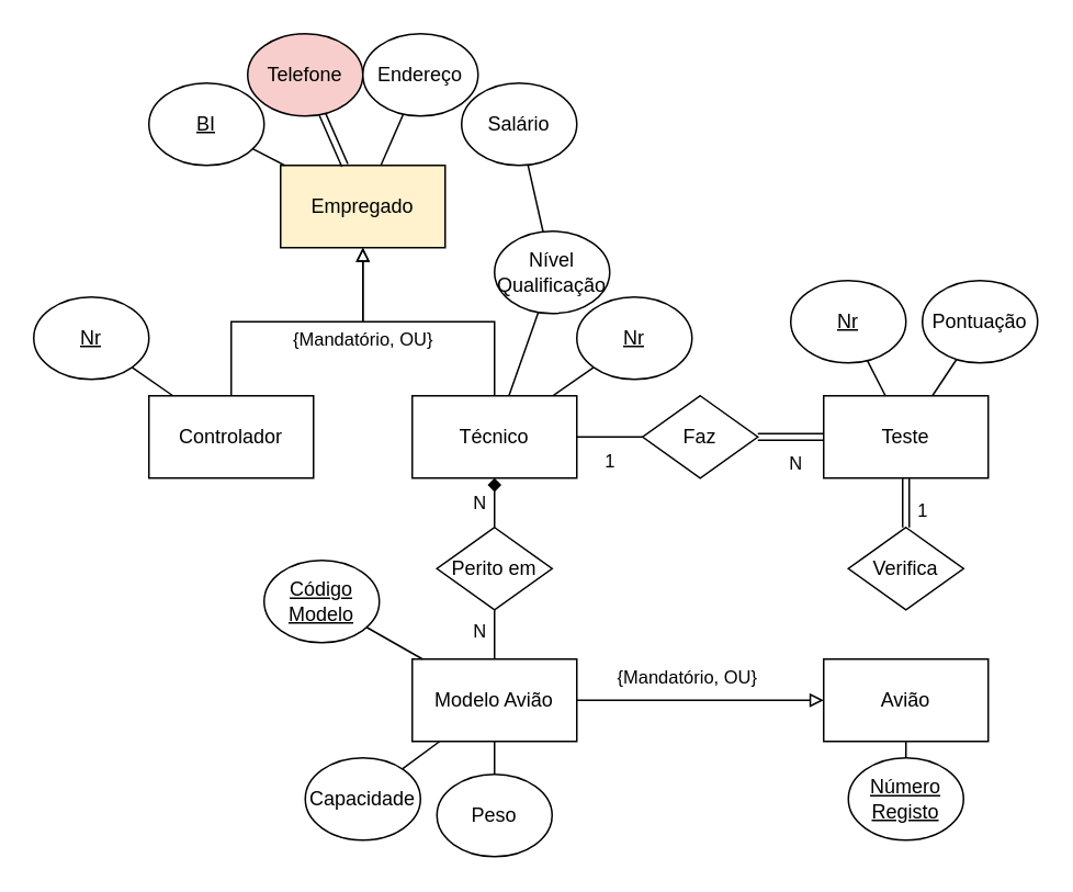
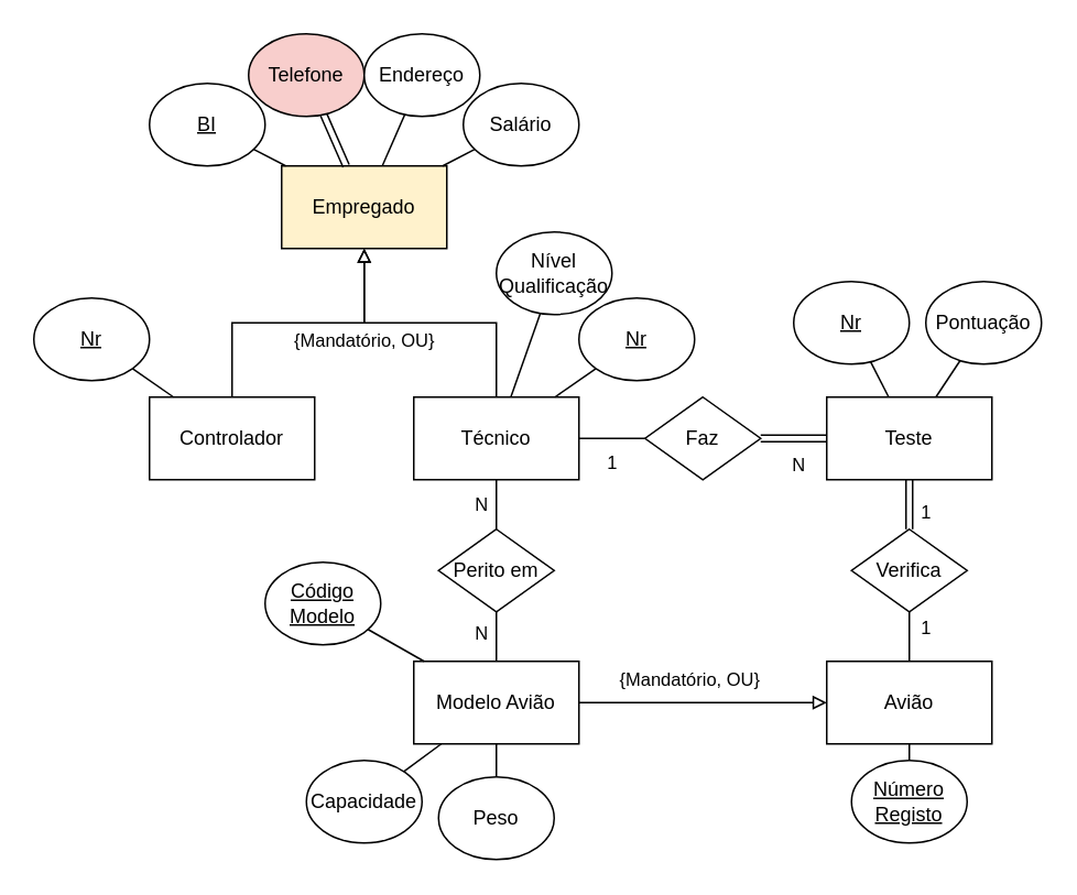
  <mxCell id="0" />
  <mxCell id="1" parent="0" />
  <mxCell id="2" value="Avião" style="rounded=0;whiteSpace=wrap;html=1;" vertex="1" parent="1"><mxGeometry x="500" y="400" width="100" height="50" as="geometry" /></mxCell>
  <mxCell id="3" style="rounded=0;orthogonalLoop=1;jettySize=auto;html=1;endArrow=none;startFill=0;" edge="1" parent="1" source="4" target="2"><mxGeometry relative="1" as="geometry" /></mxCell>
  <mxCell id="4" value="&lt;u&gt;Número&lt;/u&gt;&lt;div&gt;&lt;u&gt;Registo&lt;/u&gt;&lt;/div&gt;" style="ellipse;whiteSpace=wrap;html=1;" vertex="1" parent="1"><mxGeometry x="515" y="460" width="70" height="50" as="geometry" /></mxCell>
  <mxCell id="5" style="edgeStyle=orthogonalEdgeStyle;rounded=0;orthogonalLoop=1;jettySize=auto;html=1;endArrow=block;endFill=0;" edge="1" parent="1" source="7" target="2"><mxGeometry relative="1" as="geometry" /></mxCell>
  <mxCell id="6" value="{Mandatório, OU}" style="edgeLabel;html=1;align=center;verticalAlign=middle;resizable=0;points=[];" vertex="1" connectable="0" parent="5"><mxGeometry x="-0.35" y="3" relative="1" as="geometry"><mxPoint x="17" y="-12" as="offset" /></mxGeometry></mxCell>
  <mxCell id="7" value="Modelo Avião" style="rounded=0;whiteSpace=wrap;html=1;" vertex="1" parent="1"><mxGeometry x="250" y="400" width="100" height="50" as="geometry" /></mxCell>
  <mxCell id="8" style="rounded=0;orthogonalLoop=1;jettySize=auto;html=1;endArrow=none;startFill=0;" edge="1" parent="1" source="9" target="7"><mxGeometry relative="1" as="geometry" /></mxCell>
  <mxCell id="9" value="&lt;u&gt;Código&lt;/u&gt;&lt;div&gt;&lt;u&gt;Modelo&lt;/u&gt;&lt;/div&gt;" style="ellipse;whiteSpace=wrap;html=1;" vertex="1" parent="1"><mxGeometry x="160" y="340" width="70" height="50" as="geometry" /></mxCell>
  <mxCell id="10" style="rounded=0;orthogonalLoop=1;jettySize=auto;html=1;endArrow=none;startFill=0;" edge="1" parent="1" source="11" target="7"><mxGeometry relative="1" as="geometry" /></mxCell>
  <mxCell id="11" value="Capacidade" style="ellipse;whiteSpace=wrap;html=1;" vertex="1" parent="1"><mxGeometry x="185" y="460" width="70" height="50" as="geometry" /></mxCell>
  <mxCell id="12" style="rounded=0;orthogonalLoop=1;jettySize=auto;html=1;endArrow=none;startFill=0;" edge="1" parent="1" source="13" target="7"><mxGeometry relative="1" as="geometry" /></mxCell>
  <mxCell id="13" value="Peso" style="ellipse;whiteSpace=wrap;html=1;" vertex="1" parent="1"><mxGeometry x="265" y="470" width="70" height="50" as="geometry" /></mxCell>
  <mxCell id="14" value="Empregado" style="rounded=0;whiteSpace=wrap;html=1;fillColor=#fff2cc;" vertex="1" parent="1"><mxGeometry x="170" y="100" width="100" height="50" as="geometry" /></mxCell>
  <mxCell id="15" style="edgeStyle=orthogonalEdgeStyle;rounded=0;orthogonalLoop=1;jettySize=auto;html=1;endArrow=block;endFill=0;" edge="1" parent="1" source="17" target="14"><mxGeometry relative="1" as="geometry" /></mxCell>
  <mxCell id="16" value="1" style="edgeStyle=orthogonalEdgeStyle;rounded=0;orthogonalLoop=1;jettySize=auto;html=1;endArrow=none;startFill=0;" edge="1" parent="1" source="17" target="44"><mxGeometry y="-15" relative="1" as="geometry"><mxPoint as="offset" /></mxGeometry></mxCell>
  <mxCell id="17" value="Técnico" style="rounded=0;whiteSpace=wrap;html=1;" vertex="1" parent="1"><mxGeometry x="250" y="240" width="100" height="50" as="geometry" /></mxCell>
  <mxCell id="18" style="edgeStyle=orthogonalEdgeStyle;rounded=0;orthogonalLoop=1;jettySize=auto;html=1;endArrow=block;endFill=0;" edge="1" parent="1" source="20" target="14"><mxGeometry relative="1" as="geometry" /></mxCell>
  <mxCell id="19" value="{Mandatório, OU}" style="edgeLabel;html=1;align=center;verticalAlign=middle;resizable=0;points=[];rotation=0;" vertex="1" connectable="0" parent="18"><mxGeometry x="-0.2" y="1" relative="1" as="geometry"><mxPoint x="56" y="11" as="offset" /></mxGeometry></mxCell>
  <mxCell id="20" value="Controlador" style="rounded=0;whiteSpace=wrap;html=1;" vertex="1" parent="1"><mxGeometry x="90" y="240" width="100" height="50" as="geometry" /></mxCell>
  <mxCell id="21" style="rounded=0;orthogonalLoop=1;jettySize=auto;html=1;endArrow=none;startFill=0;" edge="1" parent="1" source="22" target="14"><mxGeometry relative="1" as="geometry" /></mxCell>
  <mxCell id="22" value="&lt;u&gt;BI&lt;/u&gt;" style="ellipse;whiteSpace=wrap;html=1;" vertex="1" parent="1"><mxGeometry x="90" y="50" width="70" height="50" as="geometry" /></mxCell>
  <mxCell id="23" style="rounded=0;orthogonalLoop=1;jettySize=auto;html=1;endArrow=none;startFill=0;shape=link;" edge="1" parent="1" source="24" target="14"><mxGeometry relative="1" as="geometry" /></mxCell>
  <mxCell id="24" value="Telefone" style="ellipse;whiteSpace=wrap;html=1;fillColor=#f8cecc;" vertex="1" parent="1"><mxGeometry x="150" y="20" width="70" height="50" as="geometry" /></mxCell>
- <mxCell id="25" style="rounded=0;orthogonalLoop=1;jettySize=auto;html=1;endArrow=none;startFill=0;" edge="1" parent="1" source="26" target="30"><mxGeometry relative="1" as="geometry" /></mxCell>
+ <mxCell id="25" style="rounded=0;orthogonalLoop=1;jettySize=auto;html=1;endArrow=none;startFill=0;" edge="1" parent="1" source="26" target="14"><mxGeometry relative="1" as="geometry" /></mxCell>
  <mxCell id="26" value="Salário" style="ellipse;whiteSpace=wrap;html=1;" vertex="1" parent="1"><mxGeometry x="280" y="50" width="70" height="50" as="geometry" /></mxCell>
  <mxCell id="27" style="rounded=0;orthogonalLoop=1;jettySize=auto;html=1;endArrow=none;startFill=0;" edge="1" parent="1" source="28" target="14"><mxGeometry relative="1" as="geometry" /></mxCell>
  <mxCell id="28" value="Endereço" style="ellipse;whiteSpace=wrap;html=1;" vertex="1" parent="1"><mxGeometry x="220" y="20" width="70" height="50" as="geometry" /></mxCell>
  <mxCell id="29" style="rounded=0;orthogonalLoop=1;jettySize=auto;html=1;endArrow=none;startFill=0;" edge="1" parent="1" source="30" target="17"><mxGeometry relative="1" as="geometry" /></mxCell>
  <mxCell id="30" value="Nível Qualificação" style="ellipse;whiteSpace=wrap;html=1;" vertex="1" parent="1"><mxGeometry x="300" y="140" width="70" height="50" as="geometry" /></mxCell>
  <mxCell id="31" style="rounded=0;orthogonalLoop=1;jettySize=auto;html=1;endArrow=none;startFill=0;" edge="1" parent="1" source="32" target="20"><mxGeometry relative="1" as="geometry" /></mxCell>
  <mxCell id="32" value="&lt;u&gt;Nr&lt;/u&gt;" style="ellipse;whiteSpace=wrap;html=1;" vertex="1" parent="1"><mxGeometry x="20" y="180" width="70" height="50" as="geometry" /></mxCell>
  <mxCell id="33" style="rounded=0;orthogonalLoop=1;jettySize=auto;html=1;endArrow=none;startFill=0;" edge="1" parent="1" source="34" target="17"><mxGeometry relative="1" as="geometry" /></mxCell>
  <mxCell id="34" value="&lt;u&gt;Nr&lt;/u&gt;" style="ellipse;whiteSpace=wrap;html=1;" vertex="1" parent="1"><mxGeometry x="350" y="180" width="70" height="50" as="geometry" /></mxCell>
- <mxCell id="35" style="edgeStyle=orthogonalEdgeStyle;rounded=0;orthogonalLoop=1;jettySize=auto;html=1;entryX=0.5;entryY=1;entryDx=0;entryDy=0;endArrow=diamond;startFill=0;" edge="1" parent="1" source="39" target="17"><mxGeometry relative="1" as="geometry" /></mxCell>
+ <mxCell id="35" style="edgeStyle=orthogonalEdgeStyle;rounded=0;orthogonalLoop=1;jettySize=auto;html=1;entryX=0.5;entryY=1;entryDx=0;entryDy=0;endArrow=none;startFill=0;" edge="1" parent="1" source="39" target="17"><mxGeometry relative="1" as="geometry" /></mxCell>
  <mxCell id="36" value="N" style="edgeLabel;html=1;align=center;verticalAlign=middle;resizable=0;points=[];" vertex="1" connectable="0" parent="35"><mxGeometry x="0.219" y="5" relative="1" as="geometry"><mxPoint x="-5" y="-6" as="offset" /></mxGeometry></mxCell>
  <mxCell id="37" style="rounded=0;orthogonalLoop=1;jettySize=auto;html=1;endArrow=none;startFill=0;" edge="1" parent="1" source="39" target="7"><mxGeometry relative="1" as="geometry" /></mxCell>
  <mxCell id="38" value="N" style="edgeLabel;html=1;align=center;verticalAlign=middle;resizable=0;points=[];" vertex="1" connectable="0" parent="37"><mxGeometry x="-0.2" relative="1" as="geometry"><mxPoint x="-10" as="offset" /></mxGeometry></mxCell>
  <mxCell id="39" value="Perito em" style="rhombus;whiteSpace=wrap;html=1;" vertex="1" parent="1"><mxGeometry x="265" y="320" width="70" height="50" as="geometry" /></mxCell>
  <mxCell id="40" value="1" style="rounded=0;orthogonalLoop=1;jettySize=auto;html=1;endArrow=none;startFill=0;shape=link;" edge="1" parent="1" source="41" target="50"><mxGeometry x="0.333" y="10" relative="1" as="geometry"><mxPoint as="offset" /></mxGeometry></mxCell>
  <mxCell id="41" value="Teste" style="rounded=0;whiteSpace=wrap;html=1;" vertex="1" parent="1"><mxGeometry x="500" y="240" width="100" height="50" as="geometry" /></mxCell>
  <mxCell id="42" style="edgeStyle=orthogonalEdgeStyle;rounded=0;orthogonalLoop=1;jettySize=auto;html=1;endArrow=none;startFill=0;shape=link;" edge="1" parent="1" source="44" target="41"><mxGeometry relative="1" as="geometry" /></mxCell>
  <mxCell id="43" value="N" style="edgeLabel;html=1;align=center;verticalAlign=middle;resizable=0;points=[];" vertex="1" connectable="0" parent="42"><mxGeometry x="0.1" y="3" relative="1" as="geometry"><mxPoint y="18" as="offset" /></mxGeometry></mxCell>
  <mxCell id="44" value="Faz" style="rhombus;whiteSpace=wrap;html=1;" vertex="1" parent="1"><mxGeometry x="390" y="240" width="70" height="50" as="geometry" /></mxCell>
  <mxCell id="45" style="rounded=0;orthogonalLoop=1;jettySize=auto;html=1;endArrow=none;startFill=0;" edge="1" parent="1" source="46" target="41"><mxGeometry relative="1" as="geometry" /></mxCell>
  <mxCell id="46" value="&lt;u&gt;Nr&lt;/u&gt;" style="ellipse;whiteSpace=wrap;html=1;" vertex="1" parent="1"><mxGeometry x="480" y="170" width="70" height="50" as="geometry" /></mxCell>
  <mxCell id="47" style="rounded=0;orthogonalLoop=1;jettySize=auto;html=1;endArrow=none;startFill=0;" edge="1" parent="1" source="48" target="41"><mxGeometry relative="1" as="geometry" /></mxCell>
  <mxCell id="48" value="Pontuação" style="ellipse;whiteSpace=wrap;html=1;" vertex="1" parent="1"><mxGeometry x="560" y="170" width="70" height="50" as="geometry" /></mxCell>
+ <mxCell id="49" value="1" style="rounded=0;orthogonalLoop=1;jettySize=auto;html=1;endArrow=none;startFill=0;" edge="1" parent="1" source="50" target="2"><mxGeometry x="-0.333" y="10" relative="1" as="geometry"><mxPoint as="offset" /></mxGeometry></mxCell>
  <mxCell id="50" value="Verifica" style="rhombus;whiteSpace=wrap;html=1;" vertex="1" parent="1"><mxGeometry x="515" y="320" width="70" height="50" as="geometry" /></mxCell>
